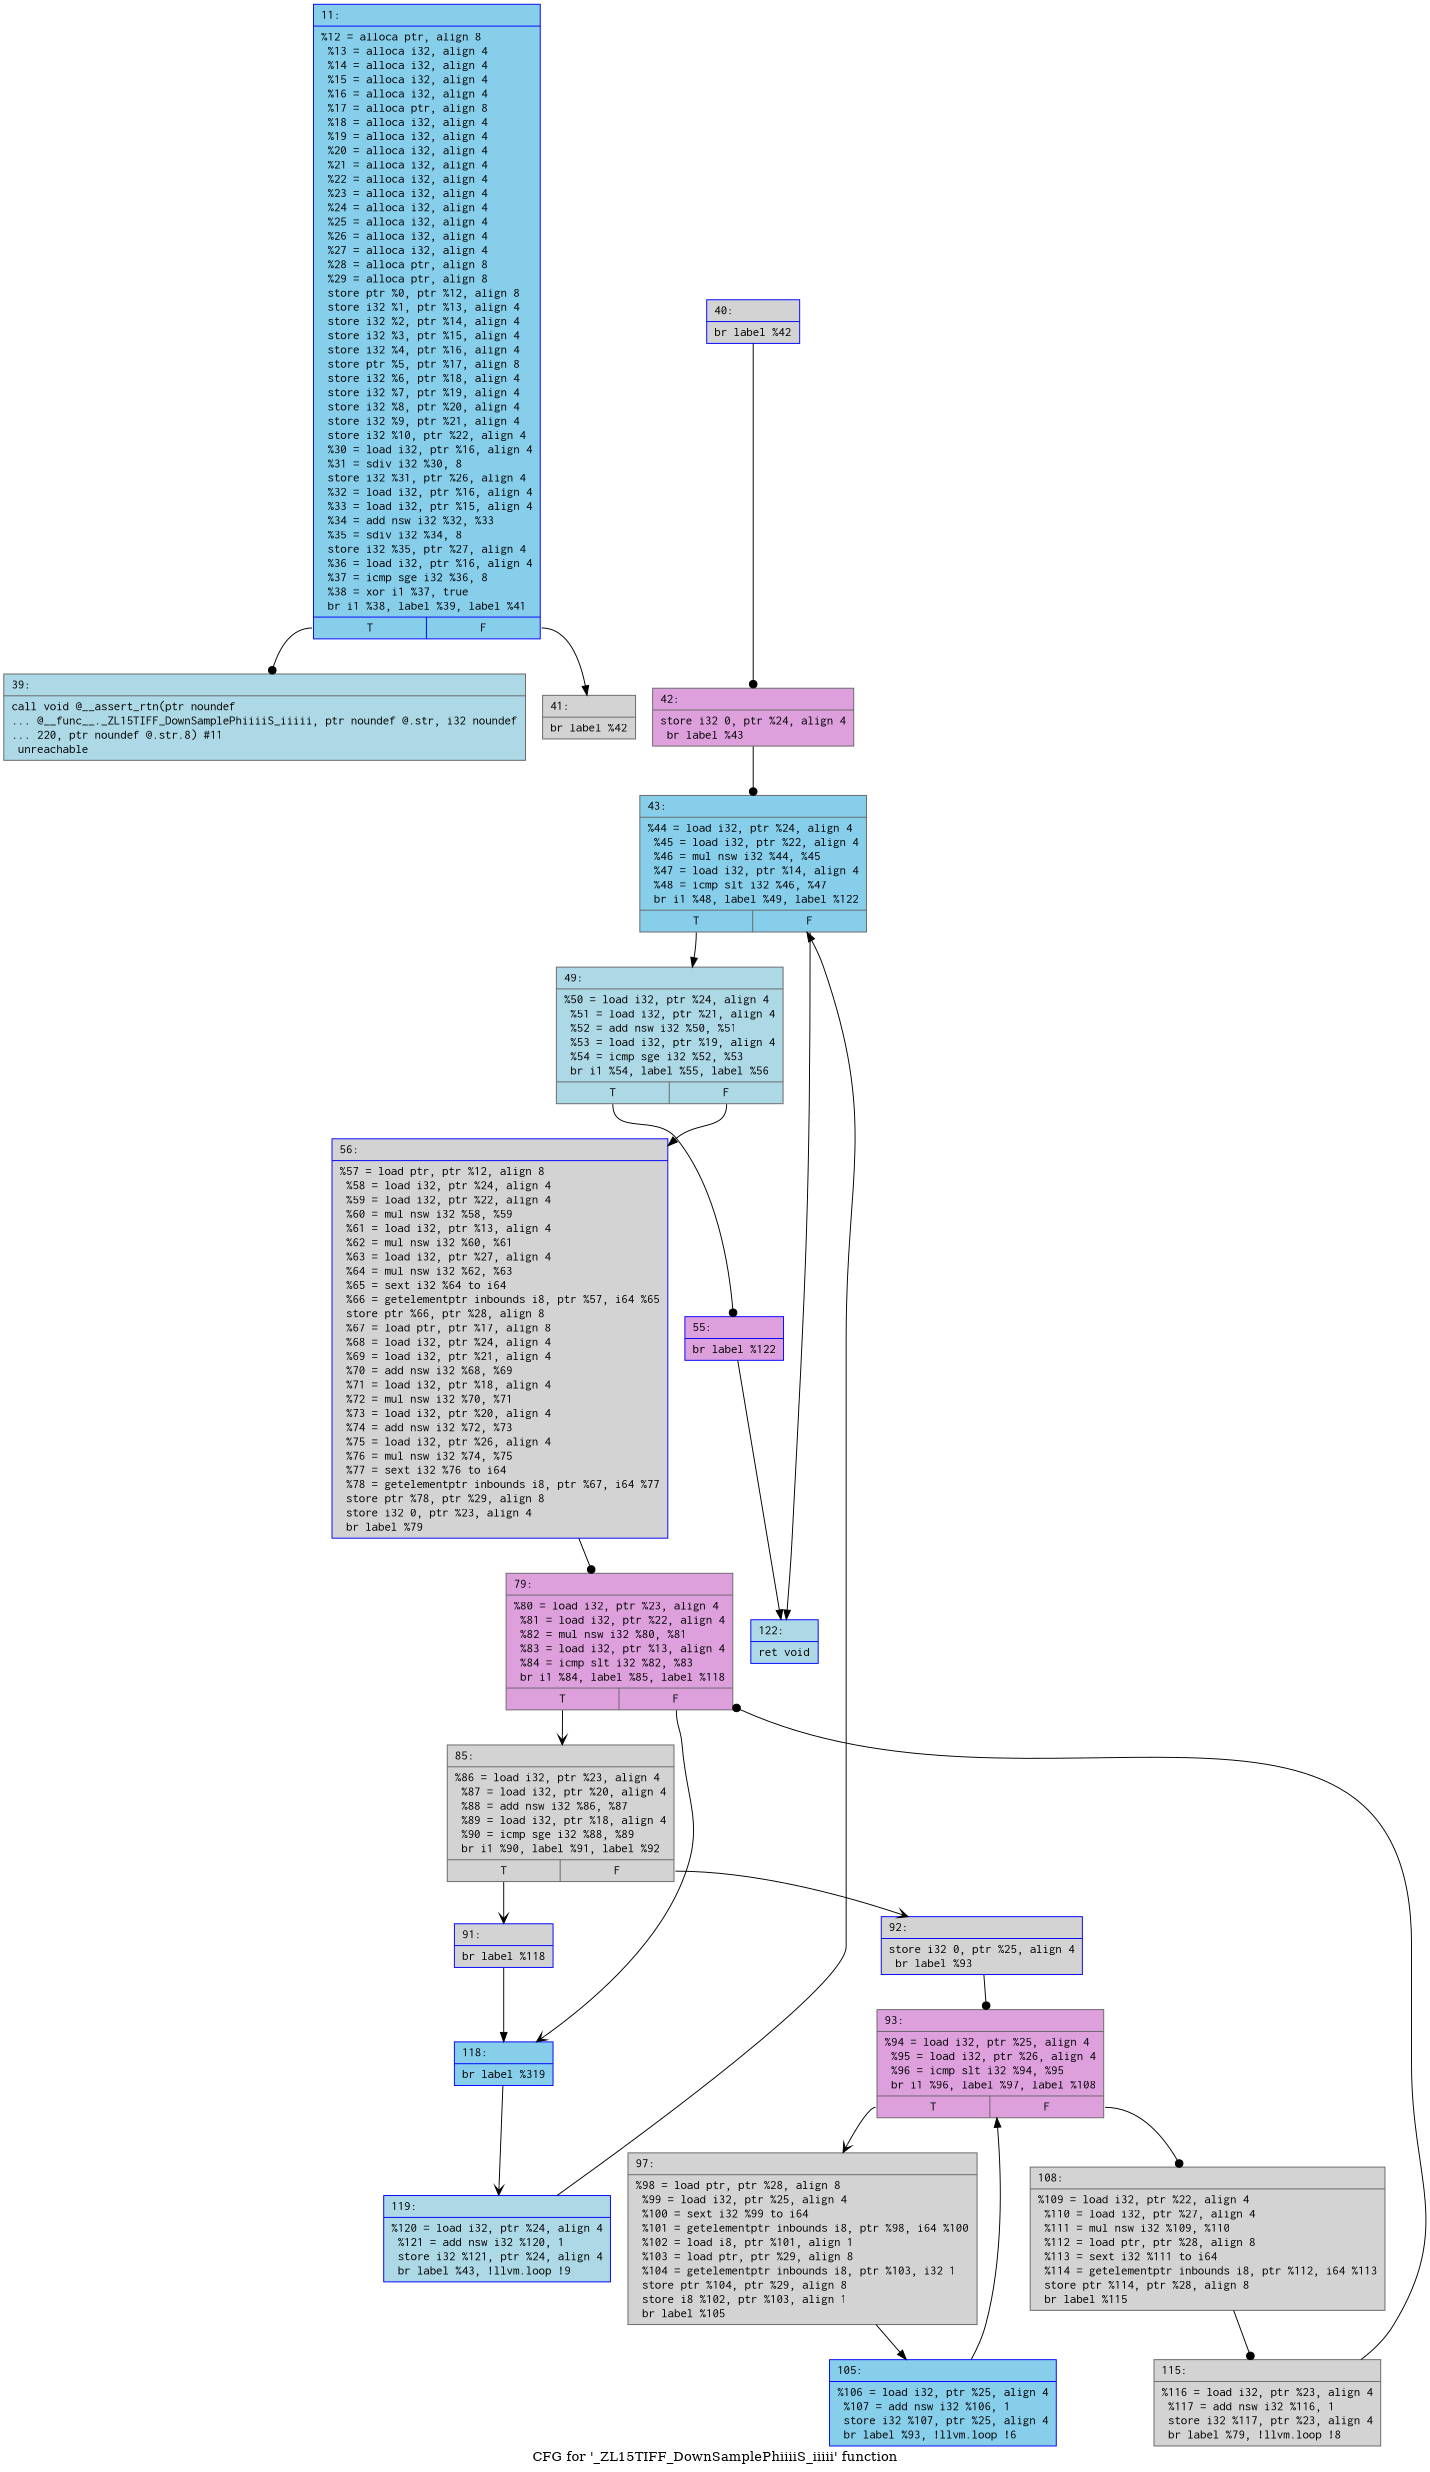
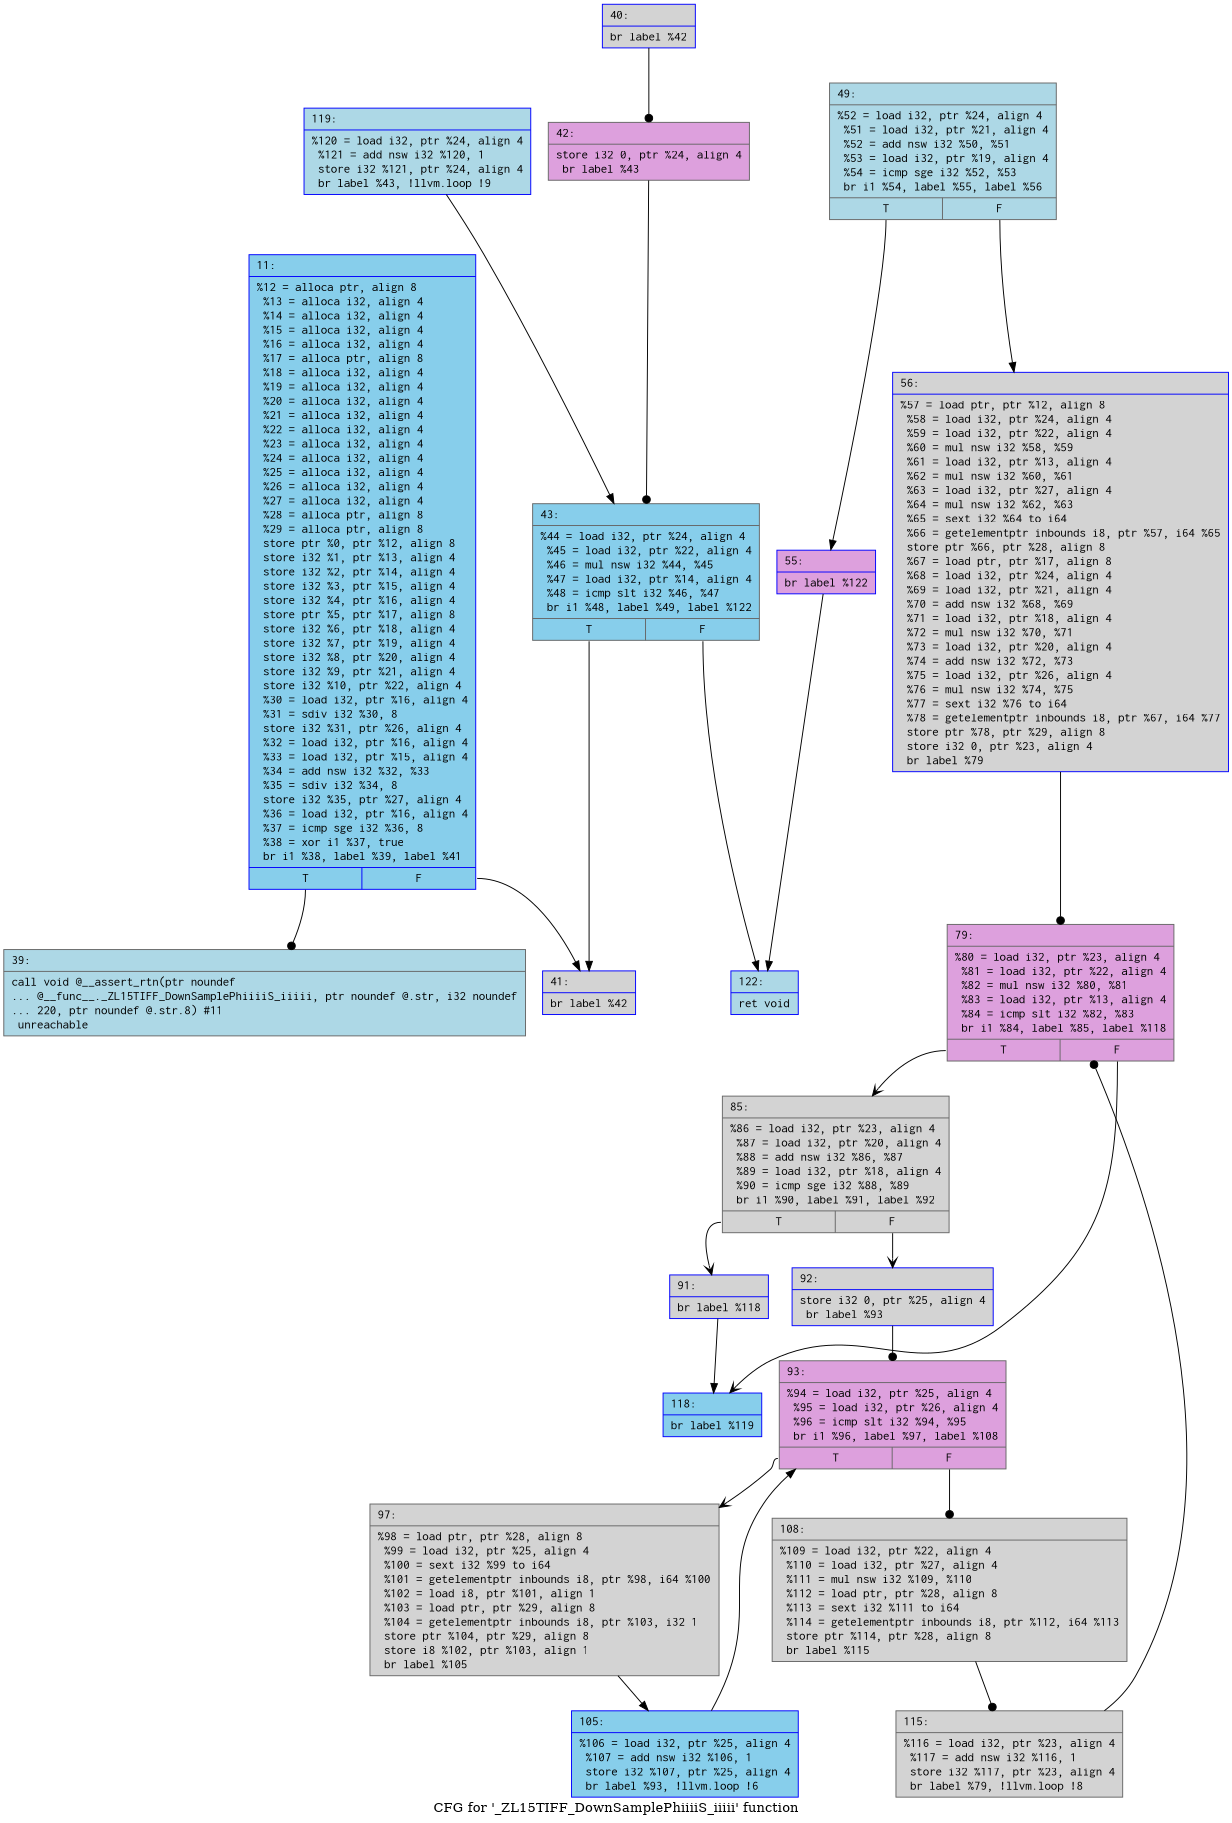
  digraph {
    label="CFG for '_ZL15TIFF_DownSamplePhiiiiS_iiiii' function"
    node [color=gray40 fillcolor=lightgrey fontname=Courier shape=record style=filled]
    edge [arrowhead=normal]
    n1 [color=blue fillcolor=skyblue label="{11:\l|  %12 = alloca ptr, align 8\l  %13 = alloca i32, align 4\l  %14 = alloca i32, align 4\l  %15 = alloca i32, align 4\l  %16 = alloca i32, align 4\l  %17 = alloca ptr, align 8\l  %18 = alloca i32, align 4\l  %19 = alloca i32, align 4\l  %20 = alloca i32, align 4\l  %21 = alloca i32, align 4\l  %22 = alloca i32, align 4\l  %23 = alloca i32, align 4\l  %24 = alloca i32, align 4\l  %25 = alloca i32, align 4\l  %26 = alloca i32, align 4\l  %27 = alloca i32, align 4\l  %28 = alloca ptr, align 8\l  %29 = alloca ptr, align 8\l  store ptr %0, ptr %12, align 8\l  store i32 %1, ptr %13, align 4\l  store i32 %2, ptr %14, align 4\l  store i32 %3, ptr %15, align 4\l  store i32 %4, ptr %16, align 4\l  store ptr %5, ptr %17, align 8\l  store i32 %6, ptr %18, align 4\l  store i32 %7, ptr %19, align 4\l  store i32 %8, ptr %20, align 4\l  store i32 %9, ptr %21, align 4\l  store i32 %10, ptr %22, align 4\l  %30 = load i32, ptr %16, align 4\l  %31 = sdiv i32 %30, 8\l  store i32 %31, ptr %26, align 4\l  %32 = load i32, ptr %16, align 4\l  %33 = load i32, ptr %15, align 4\l  %34 = add nsw i32 %32, %33\l  %35 = sdiv i32 %34, 8\l  store i32 %35, ptr %27, align 4\l  %36 = load i32, ptr %16, align 4\l  %37 = icmp sge i32 %36, 8\l  %38 = xor i1 %37, true\l  br i1 %38, label %39, label %41\l|{<s0>T|<s1>F}}"]
    n2 [fillcolor=lightblue label="{39:\l|  call void @__assert_rtn(ptr noundef\l... @__func__._ZL15TIFF_DownSamplePhiiiiS_iiiii, ptr noundef @.str, i32 noundef\l... 220, ptr noundef @.str.8) #11\l  unreachable\l}"]
-   n3 [label="{41:\l|  br label %42\l}"]
+   n3 [color=blue label="{41:\l|  br label %42\l}"]
    n4 [fillcolor=plum label="{42:\l|  store i32 0, ptr %24, align 4\l  br label %43\l}"]
    n5 [fillcolor=skyblue label="{43:\l|  %44 = load i32, ptr %24, align 4\l  %45 = load i32, ptr %22, align 4\l  %46 = mul nsw i32 %44, %45\l  %47 = load i32, ptr %14, align 4\l  %48 = icmp slt i32 %46, %47\l  br i1 %48, label %49, label %122\l|{<s0>T|<s1>F}}"]
    n6 [color=blue label="{40:\l|  br label %42\l}"]
-   n7 [fillcolor=lightblue label="{49:\l|  %50 = load i32, ptr %24, align 4\l  %51 = load i32, ptr %21, align 4\l  %52 = add nsw i32 %50, %51\l  %53 = load i32, ptr %19, align 4\l  %54 = icmp sge i32 %52, %53\l  br i1 %54, label %55, label %56\l|{<s0>T|<s1>F}}"]
+   n7 [fillcolor=lightblue label="{49:\l|  %52 = load i32, ptr %24, align 4\l  %51 = load i32, ptr %21, align 4\l  %52 = add nsw i32 %50, %51\l  %53 = load i32, ptr %19, align 4\l  %54 = icmp sge i32 %52, %53\l  br i1 %54, label %55, label %56\l|{<s0>T|<s1>F}}"]
    n8 [color=blue fillcolor=lightblue label="{122:\l|  ret void\l}"]
    n9 [color=blue fillcolor=plum label="{55:\l|  br label %122\l}"]
    n10 [color=blue label="{56:\l|  %57 = load ptr, ptr %12, align 8\l  %58 = load i32, ptr %24, align 4\l  %59 = load i32, ptr %22, align 4\l  %60 = mul nsw i32 %58, %59\l  %61 = load i32, ptr %13, align 4\l  %62 = mul nsw i32 %60, %61\l  %63 = load i32, ptr %27, align 4\l  %64 = mul nsw i32 %62, %63\l  %65 = sext i32 %64 to i64\l  %66 = getelementptr inbounds i8, ptr %57, i64 %65\l  store ptr %66, ptr %28, align 8\l  %67 = load ptr, ptr %17, align 8\l  %68 = load i32, ptr %24, align 4\l  %69 = load i32, ptr %21, align 4\l  %70 = add nsw i32 %68, %69\l  %71 = load i32, ptr %18, align 4\l  %72 = mul nsw i32 %70, %71\l  %73 = load i32, ptr %20, align 4\l  %74 = add nsw i32 %72, %73\l  %75 = load i32, ptr %26, align 4\l  %76 = mul nsw i32 %74, %75\l  %77 = sext i32 %76 to i64\l  %78 = getelementptr inbounds i8, ptr %67, i64 %77\l  store ptr %78, ptr %29, align 8\l  store i32 0, ptr %23, align 4\l  br label %79\l}"]
    n11 [fillcolor=plum label="{79:\l|  %80 = load i32, ptr %23, align 4\l  %81 = load i32, ptr %22, align 4\l  %82 = mul nsw i32 %80, %81\l  %83 = load i32, ptr %13, align 4\l  %84 = icmp slt i32 %82, %83\l  br i1 %84, label %85, label %118\l|{<s0>T|<s1>F}}"]
    n12 [label="{85:\l|  %86 = load i32, ptr %23, align 4\l  %87 = load i32, ptr %20, align 4\l  %88 = add nsw i32 %86, %87\l  %89 = load i32, ptr %18, align 4\l  %90 = icmp sge i32 %88, %89\l  br i1 %90, label %91, label %92\l|{<s0>T|<s1>F}}"]
-   n13 [color=blue fillcolor=skyblue label="{118:\l|  br label %319\l}"]
+   n13 [color=blue fillcolor=skyblue label="{118:\l|  br label %119\l}"]
    n14 [color=blue label="{91:\l|  br label %118\l}"]
    n15 [color=blue label="{92:\l|  store i32 0, ptr %25, align 4\l  br label %93\l}"]
    n16 [color=blue fillcolor=lightblue label="{119:\l|  %120 = load i32, ptr %24, align 4\l  %121 = add nsw i32 %120, 1\l  store i32 %121, ptr %24, align 4\l  br label %43, !llvm.loop !9\l}"]
    n17 [fillcolor=plum label="{93:\l|  %94 = load i32, ptr %25, align 4\l  %95 = load i32, ptr %26, align 4\l  %96 = icmp slt i32 %94, %95\l  br i1 %96, label %97, label %108\l|{<s0>T|<s1>F}}"]
    n18 [label="{97:\l|  %98 = load ptr, ptr %28, align 8\l  %99 = load i32, ptr %25, align 4\l  %100 = sext i32 %99 to i64\l  %101 = getelementptr inbounds i8, ptr %98, i64 %100\l  %102 = load i8, ptr %101, align 1\l  %103 = load ptr, ptr %29, align 8\l  %104 = getelementptr inbounds i8, ptr %103, i32 1\l  store ptr %104, ptr %29, align 8\l  store i8 %102, ptr %103, align 1\l  br label %105\l}"]
    n19 [label="{108:\l|  %109 = load i32, ptr %22, align 4\l  %110 = load i32, ptr %27, align 4\l  %111 = mul nsw i32 %109, %110\l  %112 = load ptr, ptr %28, align 8\l  %113 = sext i32 %111 to i64\l  %114 = getelementptr inbounds i8, ptr %112, i64 %113\l  store ptr %114, ptr %28, align 8\l  br label %115\l}"]
    n20 [color=blue fillcolor=skyblue label="{105:\l|  %106 = load i32, ptr %25, align 4\l  %107 = add nsw i32 %106, 1\l  store i32 %107, ptr %25, align 4\l  br label %93, !llvm.loop !6\l}"]
    n21 [label="{115:\l|  %116 = load i32, ptr %23, align 4\l  %117 = add nsw i32 %116, 1\l  store i32 %117, ptr %23, align 4\l  br label %79, !llvm.loop !8\l}"]
    n1 -> n2 [arrowhead=dot tailport=s0]
    n1 -> n3 [tailport=s1]
    n4 -> n5 [arrowhead=dot]
-   n5 -> n7 [tailport=s0]
+   n5 -> n3 [tailport=s0]
    n5 -> n8 [tailport=s1]
    n6 -> n4 [arrowhead=dot]
-   n7 -> n9 [arrowhead=dot tailport=s0]
+   n7 -> n9 [tailport=s0]
    n7 -> n10 [tailport=s1]
    n9 -> n8
    n10 -> n11 [arrowhead=dot]
    n11 -> n12 [arrowhead=vee tailport=s0]
    n11 -> n13 [arrowhead=vee tailport=s1]
    n12 -> n14 [arrowhead=vee tailport=s0]
    n12 -> n15 [arrowhead=vee tailport=s1]
-   n13 -> n16 [arrowhead=vee]
    n14 -> n13
    n15 -> n17 [arrowhead=dot]
    n16 -> n5
    n17 -> n18 [arrowhead=vee tailport=s0]
    n17 -> n19 [arrowhead=dot tailport=s1]
    n18 -> n20
    n19 -> n21 [arrowhead=dot]
    n20 -> n17
    n21 -> n11 [arrowhead=dot]
  }
